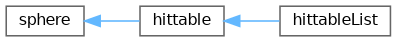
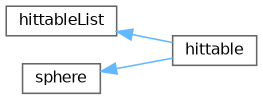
  digraph {
    rankdir=LR
    node [color=grey40 fillcolor=white fontname=Helvetica fontsize=10 shape=box style=filled]
    edge [color=steelblue1 dir=back fontname=Helvetica fontsize=10 labelfontname=Helvetica labelfontsize=10 style=solid]
    n1 [height=0.2 label=hittable width=0.4]
    n2 [height=0.2 label=hittableList width=0.4]
    n3 [height=0.2 label=sphere width=0.4]
-   n1 -> n2
+   n2 -> n1
    n3 -> n1
  }
